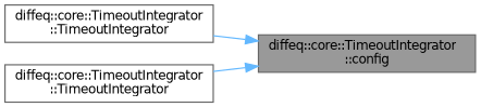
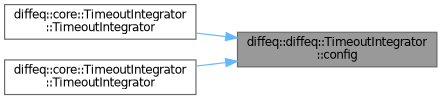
  digraph {
    rankdir=RL
    node [color=grey40 fillcolor=white fontname=Helvetica fontsize=10 shape=box style=filled]
    edge [color=steelblue1 dir=back fontname=Helvetica fontsize=10 labelfontname=Helvetica labelfontsize=10 style=solid]
-   n1 [color=gray40 fillcolor=grey60 fontcolor=black height=0.2 label="diffeq::core::TimeoutIntegrator\l::config" width=0.4]
+   n1 [color=gray40 fillcolor=grey60 fontcolor=black height=0.2 label="diffeq::diffeq::TimeoutIntegrator\l::config" width=0.4]
    n2 [height=0.2 label="diffeq::core::TimeoutIntegrator\l::TimeoutIntegrator" width=0.4]
    n3 [height=0.2 label="diffeq::core::TimeoutIntegrator\l::TimeoutIntegrator" width=0.4]
    n1 -> n2
    n1 -> n3
  }
